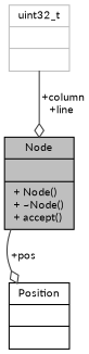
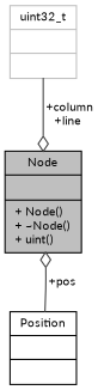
  digraph {
    fontname=Lato
    node [color=black fillcolor=white fontname=Lato fontsize=10 shape=record style=filled]
    edge [arrowhead=odiamond color=grey25 fontname=Lato fontsize=10 labelfontname=Helvetica labelfontsize=10 style=solid]
-   n1 [fillcolor=grey75 fontcolor=black height=0.2 label="{Node\n||+ Node()\l+ ~Node()\l+ accept()\l}" width=0.4]
+   n1 [fillcolor=grey75 fontcolor=black height=0.2 label="{Node\n||+ Node()\l+ ~Node()\l+ uint()\l}" width=0.4]
    n2 [height=0.2 label="{Position\n||}" width=0.4]
    n3 [color=grey75 height=0.2 label="{uint32_t\n||}" width=0.4]
-   n1 -> n2 [label=" +pos"]
+   n2 -> n1 [label=" +pos"]
    n3 -> n1 [label=" +column\n+line"]
  }
